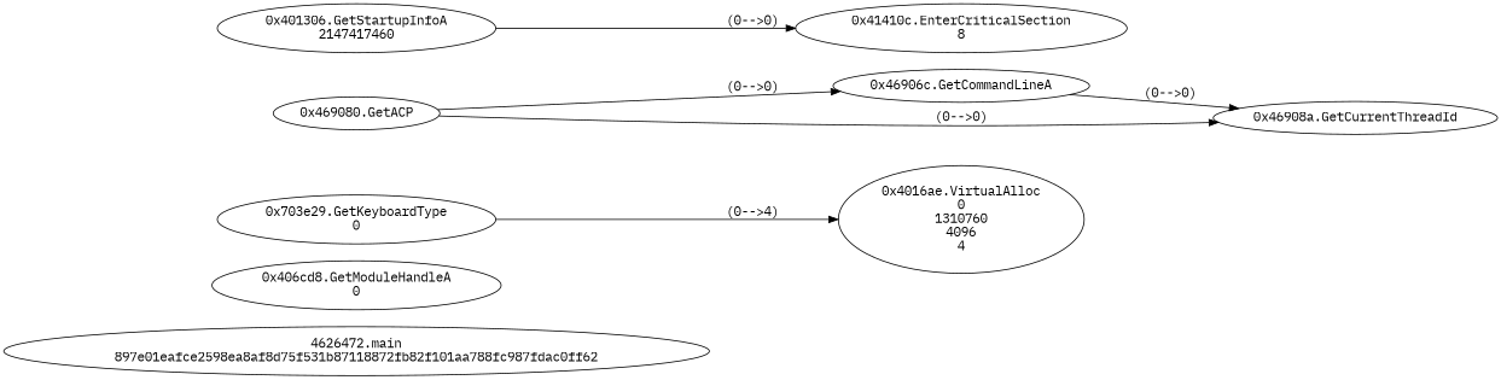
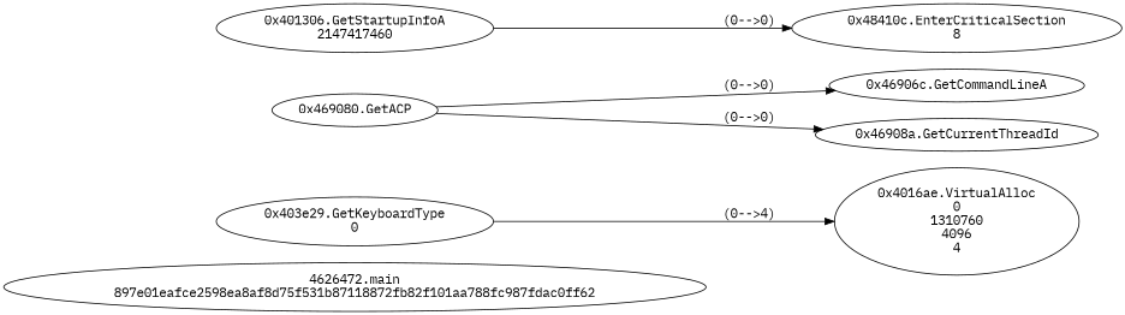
  digraph {
    fontname="IBM Plex Mono"
    rankdir=LR
    node [fontname="IBM Plex Mono"]
    edge [fontname="IBM Plex Mono"]
    n1 [label="4626472.main\n897e01eafce2598ea8af8d75f531b87118872fb82f101aa788fc987fdac0ff62"]
-   n2 [label="0x406cd8.GetModuleHandleA\n0"]
-   n3 [label="0x703e29.GetKeyboardType\n0"]
+   n3 [label="0x403e29.GetKeyboardType\n0"]
    n4 [label="0x4016ae.VirtualAlloc\n0\n1310760\n4096\n4"]
    n5 [label="0x46906c.GetCommandLineA\n"]
    n6 [label="0x46908a.GetCurrentThreadId\n"]
    n7 [label="0x469080.GetACP\n"]
    n8 [label="0x401306.GetStartupInfoA\n2147417460"]
-   n9 [label="0x41410c.EnterCriticalSection\n8"]
+   n9 [label="0x48410c.EnterCriticalSection\n8"]
    n3 -> n4 [label="(0-->4)"]
-   n5 -> n6 [label="(0-->0)"]
    n7 -> n5 [label="(0-->0)"]
    n7 -> n6 [label="(0-->0)"]
    n8 -> n9 [label="(0-->0)"]
  }
